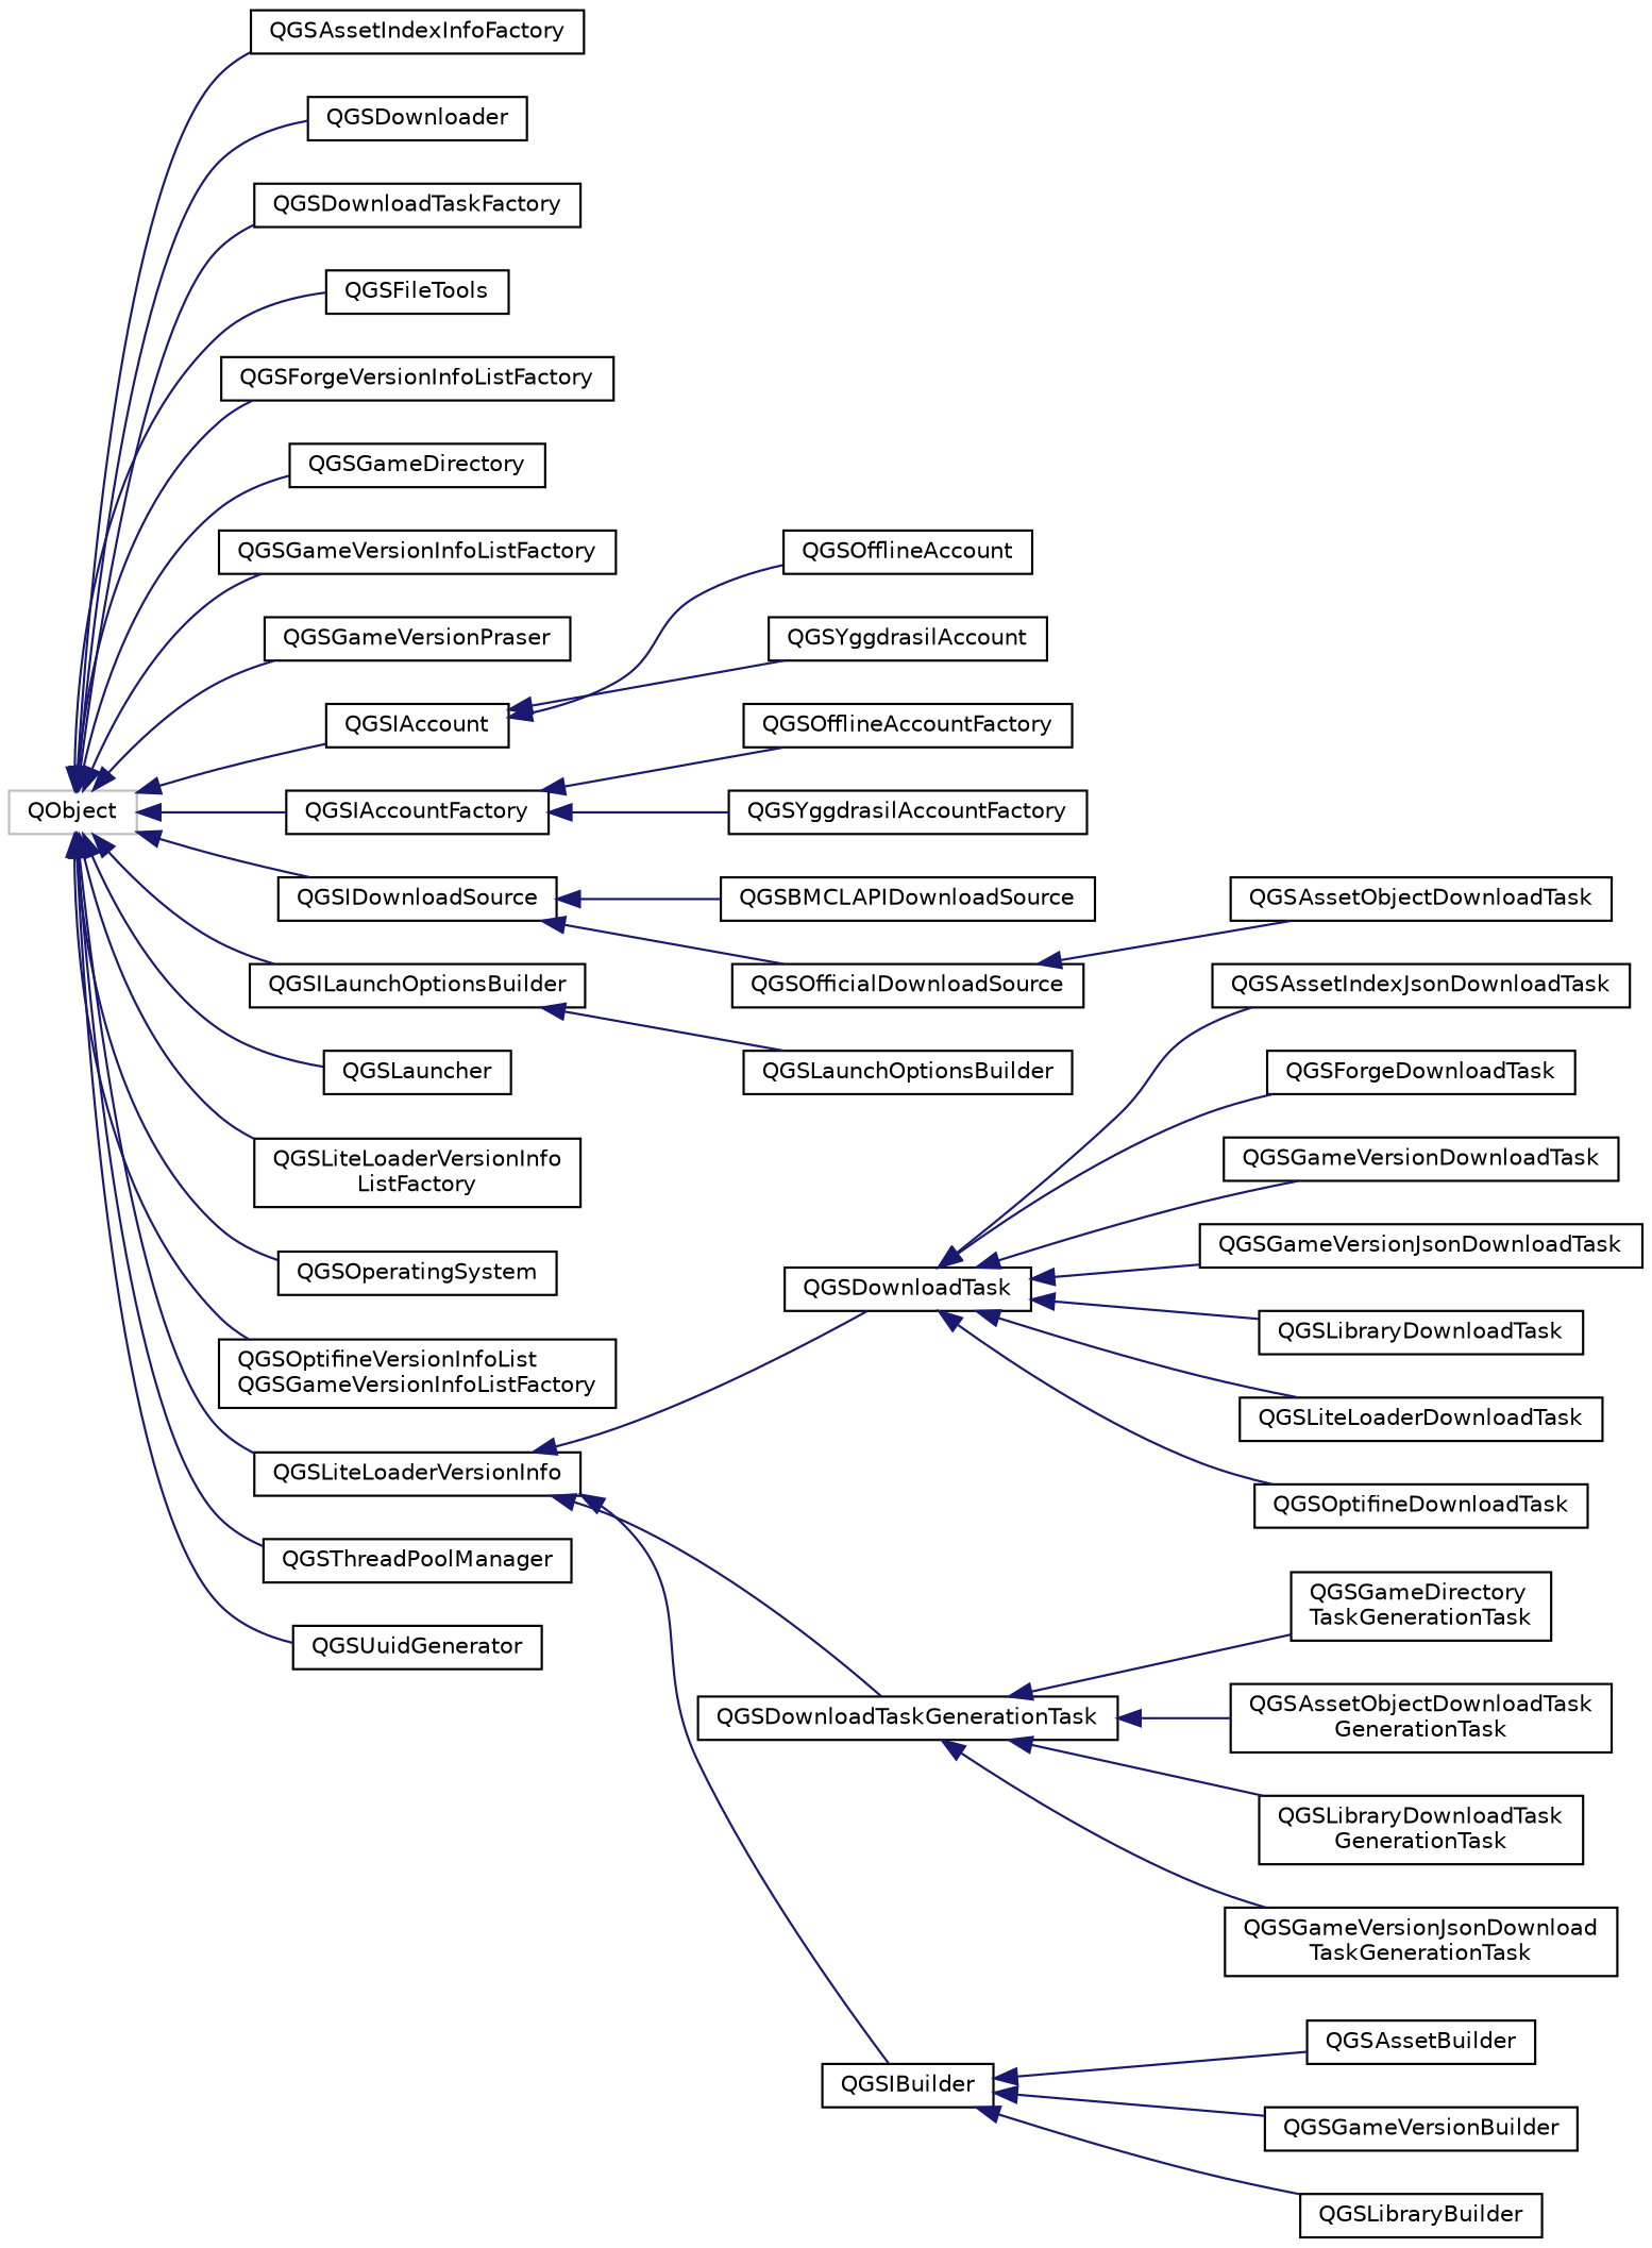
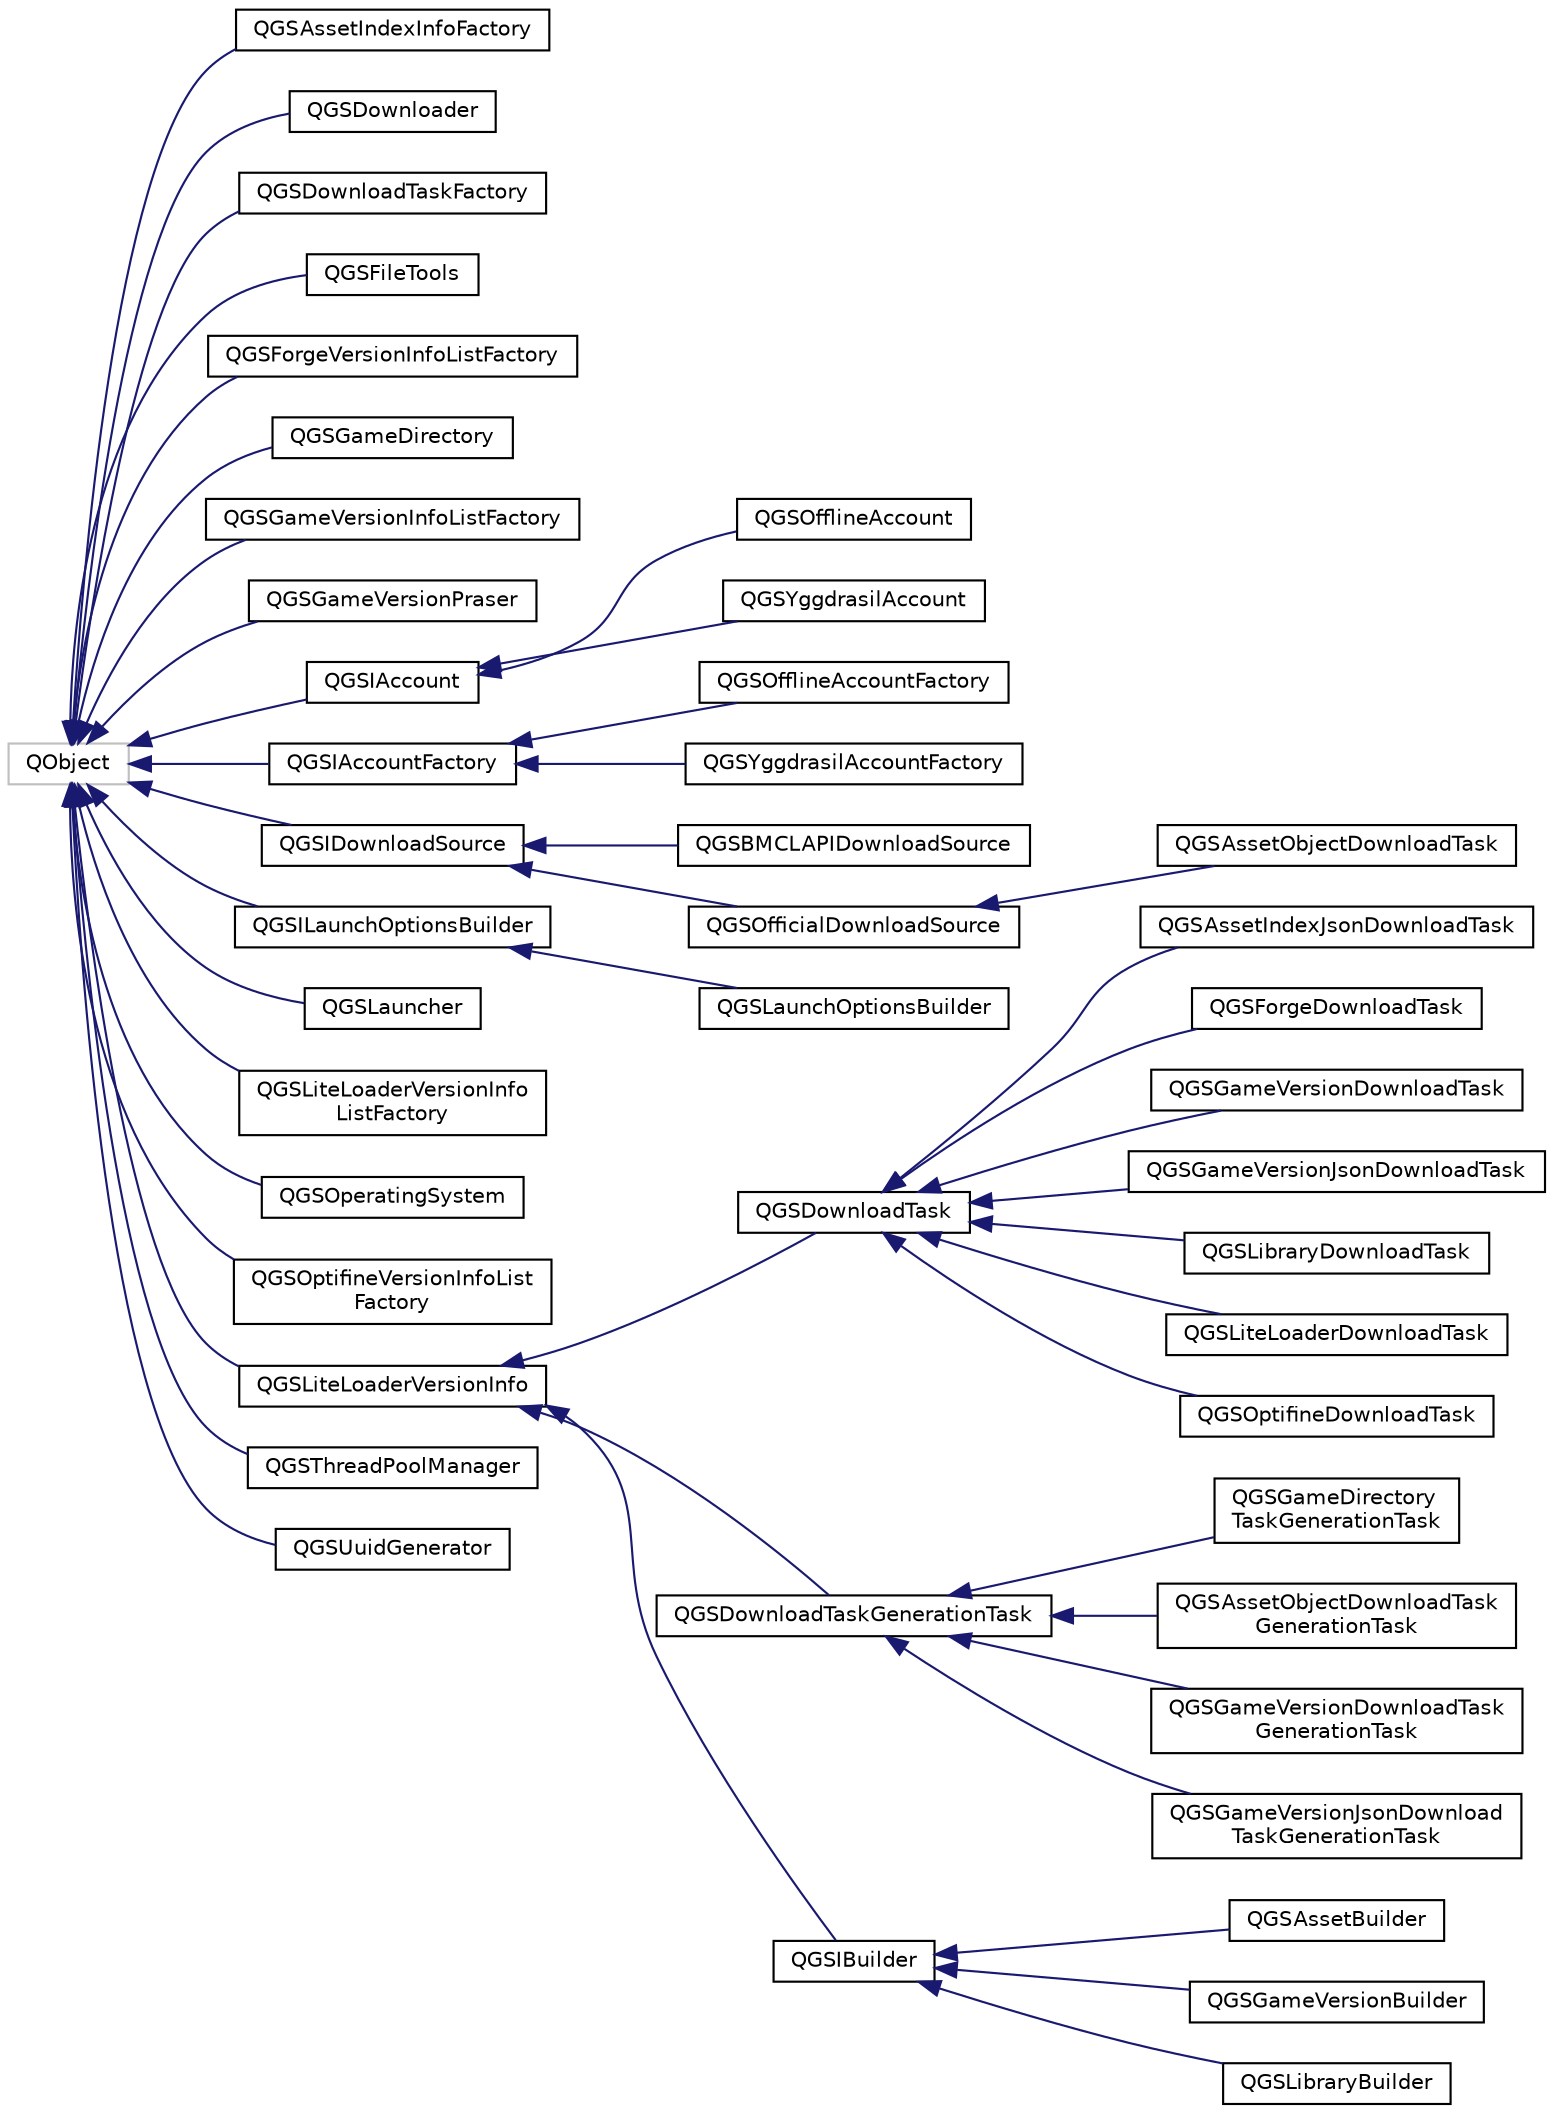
  digraph {
    rankdir=LR
    node [color=black fillcolor=white fontname=Helvetica fontsize=10 shape=record style=filled]
    edge [color=midnightblue dir=back fontname=Helvetica fontsize=10 labelfontname=Helvetica labelfontsize=10 style=solid]
    n1 [color=grey75 height=0.2 label=QObject width=0.4]
    n2 [height=0.2 label=QGSAssetIndexInfoFactory width=0.4]
    n3 [height=0.2 label=QGSDownloader width=0.4]
    n4 [height=0.2 label=QGSDownloadTaskFactory width=0.4]
    n5 [height=0.2 label=QGSFileTools width=0.4]
    n6 [height=0.2 label=QGSForgeVersionInfoListFactory width=0.4]
    n7 [height=0.2 label=QGSGameDirectory width=0.4]
    n8 [height=0.2 label=QGSGameVersionInfoListFactory width=0.4]
    n9 [height=0.2 label=QGSGameVersionPraser width=0.4]
    n10 [height=0.2 label=QGSIAccount width=0.4]
    n11 [height=0.2 label=QGSIAccountFactory width=0.4]
    n12 [height=0.2 label=QGSIDownloadSource width=0.4]
    n13 [height=0.2 label=QGSILaunchOptionsBuilder width=0.4]
    n14 [height=0.2 label=QGSLauncher width=0.4]
    n15 [height=0.2 label="QGSLiteLoaderVersionInfo\lListFactory" width=0.4]
    n16 [height=0.2 label=QGSOperatingSystem width=0.4]
-   n17 [height=0.2 label="QGSOptifineVersionInfoList\lQGSGameVersionInfoListFactory" width=0.4]
+   n17 [height=0.2 label="QGSOptifineVersionInfoList\lFactory" width=0.4]
    n18 [height=0.2 label=QGSLiteLoaderVersionInfo width=0.4]
    n19 [height=0.2 label=QGSThreadPoolManager width=0.4]
    n20 [height=0.2 label=QGSUuidGenerator width=0.4]
    n21 [height=0.2 label=QGSOfflineAccount width=0.4]
    n22 [height=0.2 label=QGSYggdrasilAccount width=0.4]
    n23 [height=0.2 label=QGSOfflineAccountFactory width=0.4]
    n24 [height=0.2 label=QGSYggdrasilAccountFactory width=0.4]
    n25 [height=0.2 label=QGSBMCLAPIDownloadSource width=0.4]
    n26 [height=0.2 label=QGSOfficialDownloadSource width=0.4]
    n27 [height=0.2 label=QGSLaunchOptionsBuilder width=0.4]
    n28 [height=0.2 label=QGSDownloadTask width=0.4]
    n29 [height=0.2 label=QGSDownloadTaskGenerationTask width=0.4]
    n30 [height=0.2 label=QGSIBuilder width=0.4]
    n31 [height=0.2 label=QGSAssetObjectDownloadTask width=0.4]
    n32 [height=0.2 label=QGSAssetIndexJsonDownloadTask width=0.4]
    n33 [height=0.2 label=QGSForgeDownloadTask width=0.4]
    n34 [height=0.2 label=QGSGameVersionDownloadTask width=0.4]
    n35 [height=0.2 label=QGSGameVersionJsonDownloadTask width=0.4]
    n36 [height=0.2 label=QGSLibraryDownloadTask width=0.4]
    n37 [height=0.2 label=QGSLiteLoaderDownloadTask width=0.4]
    n38 [height=0.2 label=QGSOptifineDownloadTask width=0.4]
    n39 [height=0.2 label="QGSGameDirectory\lTaskGenerationTask" width=0.4]
    n40 [height=0.2 label="QGSAssetObjectDownloadTask\lGenerationTask" width=0.4]
-   n41 [height=0.2 label="QGSLibraryDownloadTask\lGenerationTask" width=0.4]
+   n41 [height=0.2 label="QGSGameVersionDownloadTask\lGenerationTask" width=0.4]
    n42 [height=0.2 label="QGSGameVersionJsonDownload\lTaskGenerationTask" width=0.4]
    n43 [height=0.2 label=QGSAssetBuilder width=0.4]
    n44 [height=0.2 label=QGSGameVersionBuilder width=0.4]
    n45 [height=0.2 label=QGSLibraryBuilder width=0.4]
    n1 -> n2
    n1 -> n3
    n1 -> n4
    n1 -> n5
    n1 -> n6
    n1 -> n7
    n1 -> n8
    n1 -> n9
    n1 -> n10
    n1 -> n11
    n1 -> n12
    n1 -> n13
    n1 -> n14
    n1 -> n15
    n1 -> n16
    n1 -> n17
    n1 -> n18
    n1 -> n19
    n1 -> n20
    n10 -> n21
    n10 -> n22
    n11 -> n23
    n11 -> n24
    n12 -> n25
    n12 -> n26
    n13 -> n27
    n18 -> n28
    n18 -> n29
    n18 -> n30
    n26 -> n31
    n28 -> n32
    n28 -> n33
    n28 -> n34
    n28 -> n35
    n28 -> n36
    n28 -> n37
    n28 -> n38
    n29 -> n39
    n29 -> n40
    n29 -> n41
    n29 -> n42
    n30 -> n43
    n30 -> n44
    n30 -> n45
  }
